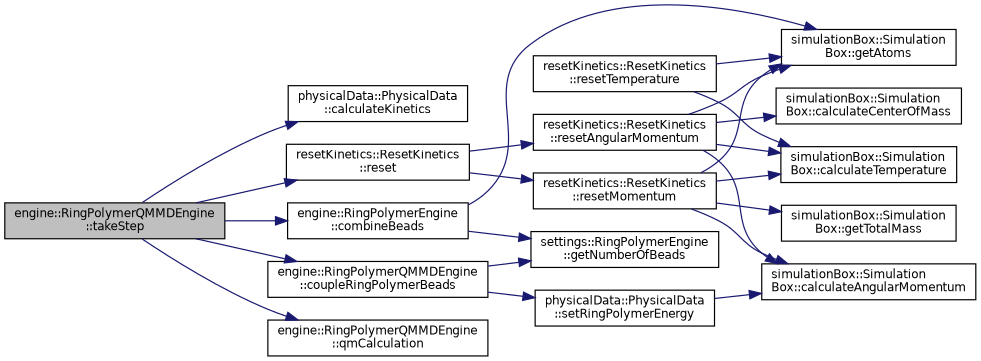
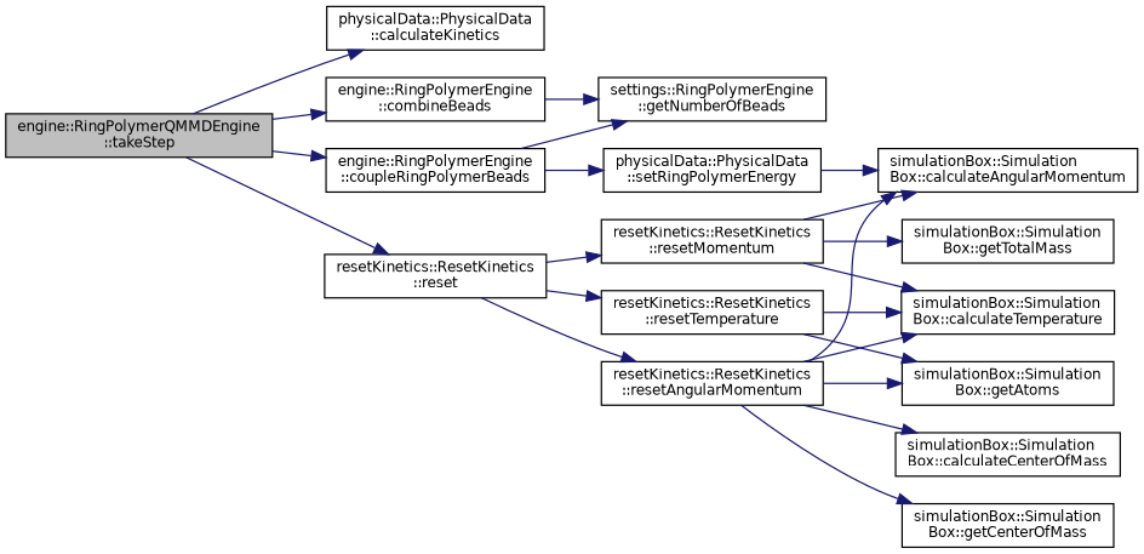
  digraph {
    rankdir=LR
    node [color=black fillcolor=white fontname=Helvetica fontsize=10 shape=record style=filled]
    edge [color=midnightblue fontname=Helvetica fontsize=10 labelfontname=Helvetica labelfontsize=10 style=solid]
    n1 [fillcolor=grey75 fontcolor=black height=0.2 label="engine::RingPolymerQMMDEngine\l::takeStep" width=0.4]
    n2 [height=0.2 label="physicalData::PhysicalData\l::calculateKinetics" width=0.4]
    n3 [height=0.2 label="engine::RingPolymerEngine\l::combineBeads" width=0.4]
-   n4 [height=0.2 label="engine::RingPolymerQMMDEngine\l::coupleRingPolymerBeads" width=0.4]
-   n5 [height=0.2 label="engine::RingPolymerQMMDEngine\l::qmCalculation" width=0.4]
+   n4 [height=0.2 label="engine::RingPolymerEngine\l::coupleRingPolymerBeads" width=0.4]
    n6 [height=0.2 label="resetKinetics::ResetKinetics\l::reset" width=0.4]
    n7 [height=0.2 label="simulationBox::Simulation\lBox::getAtoms" width=0.4]
    n8 [height=0.2 label="settings::RingPolymerEngine\l::getNumberOfBeads" width=0.4]
    n9 [height=0.2 label="physicalData::PhysicalData\l::setRingPolymerEnergy" width=0.4]
    n10 [height=0.2 label="resetKinetics::ResetKinetics\l::resetAngularMomentum" width=0.4]
    n11 [height=0.2 label="resetKinetics::ResetKinetics\l::resetMomentum" width=0.4]
    n12 [height=0.2 label="resetKinetics::ResetKinetics\l::resetTemperature" width=0.4]
    n13 [height=0.2 label="simulationBox::Simulation\lBox::calculateAngularMomentum" width=0.4]
    n14 [height=0.2 label="simulationBox::Simulation\lBox::calculateCenterOfMass" width=0.4]
    n15 [height=0.2 label="simulationBox::Simulation\lBox::calculateTemperature" width=0.4]
+   n16 [height=0.2 label="simulationBox::Simulation\lBox::getCenterOfMass" width=0.4]
    n17 [height=0.2 label="simulationBox::Simulation\lBox::getTotalMass" width=0.4]
    n1 -> n2
    n1 -> n3
    n1 -> n4
-   n1 -> n5
    n1 -> n6
-   n3 -> n7
    n3 -> n8
    n4 -> n8
    n4 -> n9
    n6 -> n10
    n6 -> n11
+   n6 -> n12
    n9 -> n13
    n10 -> n7
    n10 -> n13
    n10 -> n14
    n10 -> n15
-   n11 -> n7
+   n10 -> n16
    n11 -> n13
    n11 -> n15
    n11 -> n17
    n12 -> n7
    n12 -> n15
  }
